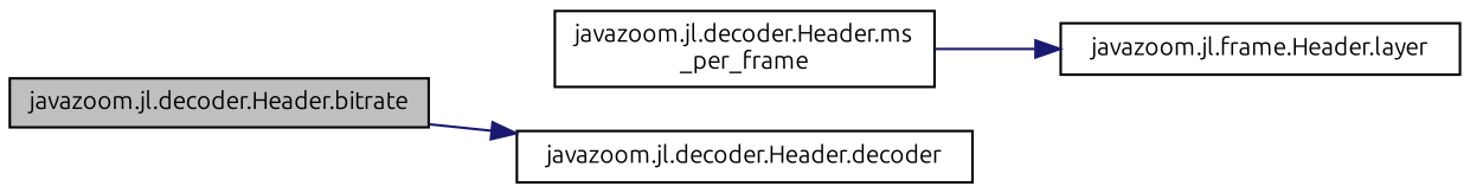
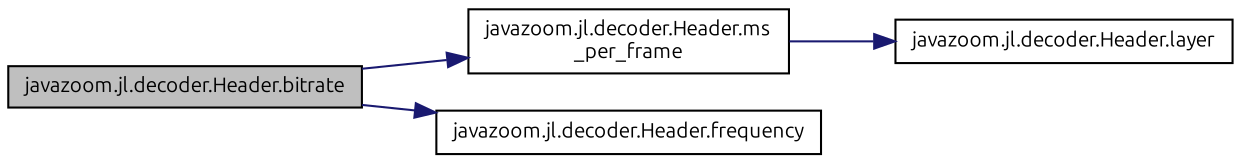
  digraph {
    fontname=Ubuntu
    rankdir=LR
    node [color=black fillcolor=white fontname=Ubuntu fontsize=10 shape=record style=filled]
    edge [color=midnightblue fontname=Ubuntu fontsize=10 labelfontname=Helvetica labelfontsize=10 style=solid]
    n1 [fillcolor=grey75 fontcolor=black height=0.2 label="javazoom.jl.decoder.Header.bitrate" width=0.4]
    n2 [height=0.2 label="javazoom.jl.decoder.Header.ms\l_per_frame" width=0.4]
-   n3 [height=0.2 label="javazoom.jl.decoder.Header.decoder" width=0.4]
-   n4 [height=0.2 label="javazoom.jl.frame.Header.layer" width=0.4]
+   n3 [height=0.2 label="javazoom.jl.decoder.Header.frequency" width=0.4]
+   n4 [height=0.2 label="javazoom.jl.decoder.Header.layer" width=0.4]
+   n1 -> n2
    n1 -> n3
    n2 -> n4
  }
